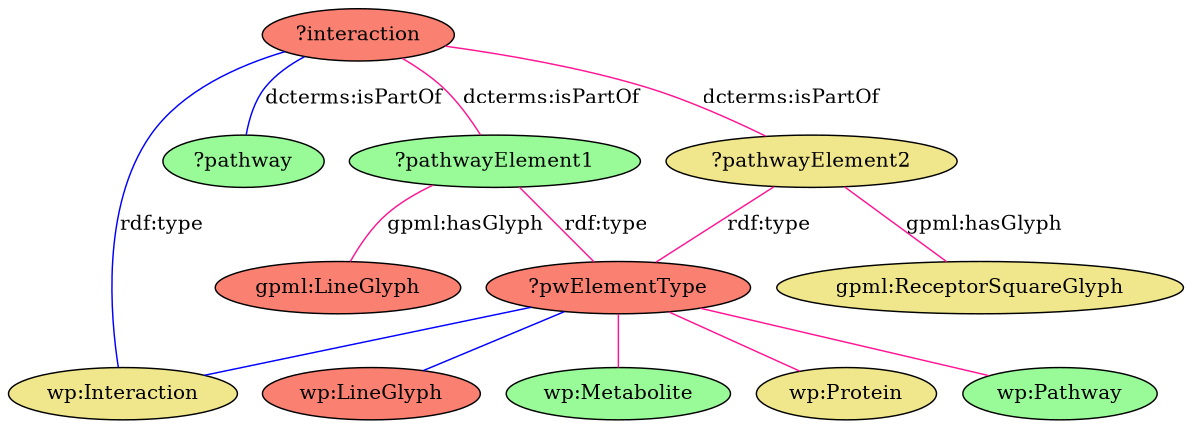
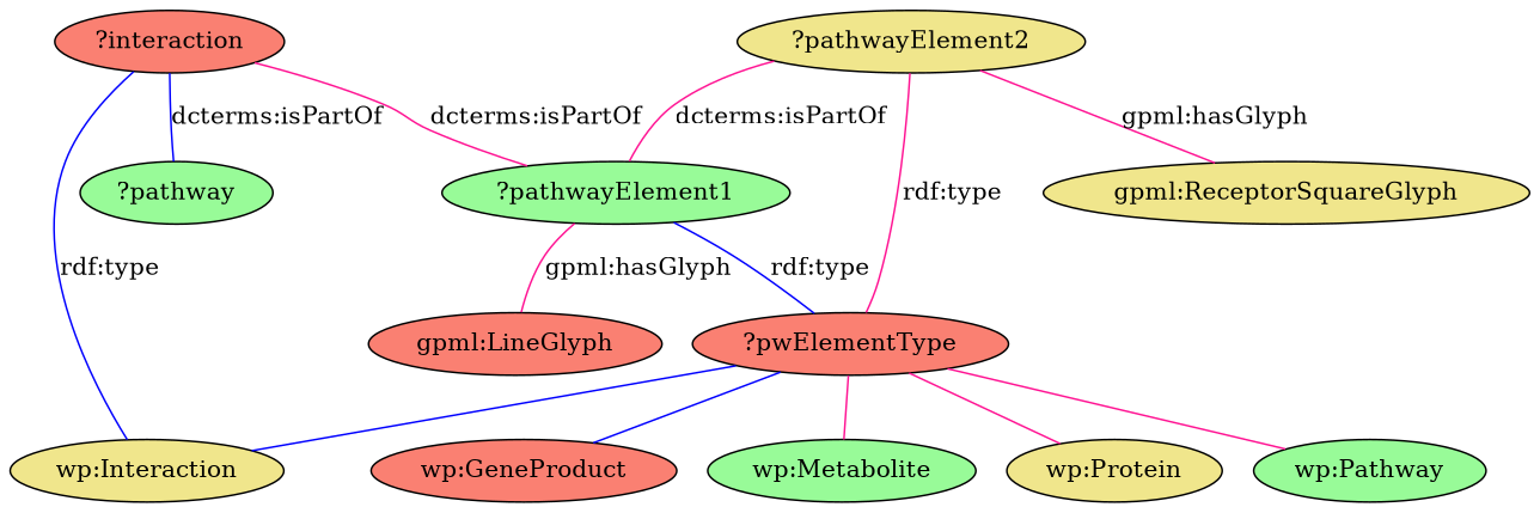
  graph {
    node [fillcolor=salmon style=filled]
    edge [color=deeppink]
-   n1 [label="wp:LineGlyph"]
+   n1 [label="wp:GeneProduct"]
    n2 [fillcolor=palegreen label="wp:Metabolite"]
    n3 [fillcolor=khaki label="wp:Protein"]
    n4 [label="?interaction"]
    n5 [fillcolor=khaki label="wp:Interaction"]
    n6 [fillcolor=palegreen label="?pathway"]
    n7 [fillcolor=palegreen label="?pathwayElement1"]
    n8 [label="?pwElementType"]
    n9 [label="gpml:LineGlyph"]
    n10 [fillcolor=palegreen label="wp:Pathway"]
    n11 [fillcolor=khaki label="?pathwayElement2"]
    n12 [fillcolor=khaki label="gpml:ReceptorSquareGlyph"]
    subgraph sub_1 {
      rank=max
      n1
      n2
      n3
    }
    subgraph sub_2 {
      rank=min
      n4
    }
    n4 -- n5 [color=blue label="rdf:type"]
    n4 -- n6 [color=blue label="dcterms:isPartOf"]
    n7 -- n4 [label="dcterms:isPartOf"]
-   n7 -- n8 [label="rdf:type"]
+   n7 -- n8 [color=blue label="rdf:type"]
    n7 -- n9 [label="gpml:hasGlyph"]
    n8 -- n1 [color=blue]
    n8 -- n2
    n8 -- n3
    n8 -- n5 [color=blue]
    n8 -- n10
-   n11 -- n4 [label="dcterms:isPartOf"]
+   n11 -- n7 [label="dcterms:isPartOf"]
    n11 -- n8 [label="rdf:type"]
    n11 -- n12 [label="gpml:hasGlyph"]
  }
